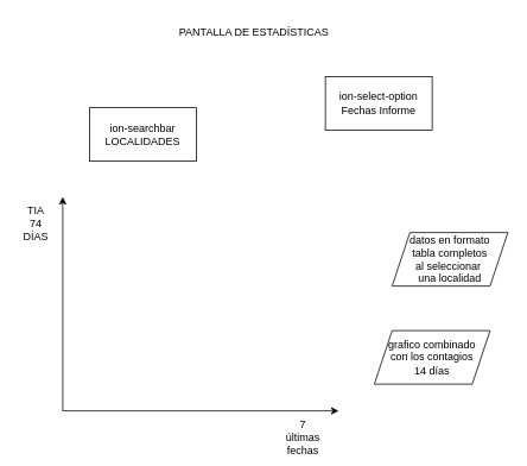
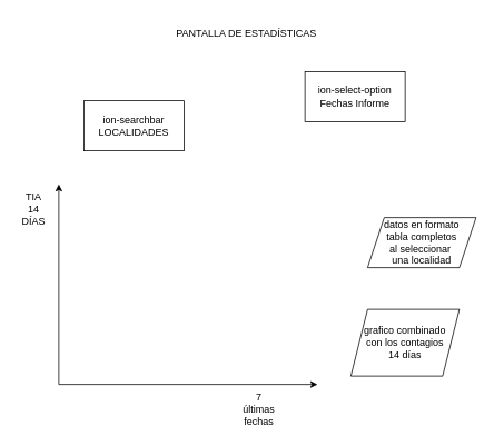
  <mxCell id="0" />
  <mxCell id="1" parent="0" />
  <mxCell id="2" value="ion-searchbar&lt;br&gt;LOCALIDADES" style="whiteSpace=wrap;html=1;rounded=0;" vertex="1" parent="1"><mxGeometry x="100" y="120" width="120" height="60" as="geometry" /></mxCell>
  <mxCell id="3" value="ion-select-option&lt;br&gt;Fechas Informe" style="rounded=0;whiteSpace=wrap;html=1;" vertex="1" parent="1"><mxGeometry x="365" y="85" width="120" height="60" as="geometry" /></mxCell>
  <mxCell id="4" value="" style="endArrow=classic;html=1;" edge="1" parent="1"><mxGeometry width="50" height="50" relative="1" as="geometry"><mxPoint x="70" y="460" as="sourcePoint" /><mxPoint x="70" y="220" as="targetPoint" /></mxGeometry></mxCell>
  <mxCell id="5" value="" style="endArrow=classic;html=1;" edge="1" parent="1"><mxGeometry width="50" height="50" relative="1" as="geometry"><mxPoint x="70" y="460" as="sourcePoint" /><mxPoint x="380" y="460" as="targetPoint" /></mxGeometry></mxCell>
- <mxCell id="6" value="TIA&lt;br&gt;74 DÍAS" style="text;html=1;strokeColor=none;fillColor=none;align=center;verticalAlign=middle;whiteSpace=wrap;rounded=0;" vertex="1" parent="1"><mxGeometry x="20" y="240" width="40" height="20" as="geometry" /></mxCell>
- <mxCell id="7" value="7 últimas fechas" style="text;html=1;strokeColor=none;fillColor=none;align=center;verticalAlign=middle;whiteSpace=wrap;rounded=0;" vertex="1" parent="1"><mxGeometry x="320" y="480" width="40" height="20" as="geometry" /></mxCell>
+ <mxCell id="6" value="TIA&lt;br&gt;14 DÍAS" style="text;html=1;strokeColor=none;fillColor=none;align=center;verticalAlign=middle;whiteSpace=wrap;rounded=0;" vertex="1" parent="1"><mxGeometry x="20" y="240" width="40" height="20" as="geometry" /></mxCell>
+ <mxCell id="7" value="7 últimas fechas" style="text;html=1;strokeColor=none;fillColor=none;align=center;verticalAlign=middle;whiteSpace=wrap;rounded=0;" vertex="1" parent="1"><mxGeometry x="290" y="480" width="40" height="20" as="geometry" /></mxCell>
  <mxCell id="8" value="datos en formato&lt;br&gt;tabla completos&lt;br&gt;al seleccionar&amp;nbsp;&lt;br&gt;una localidad" style="shape=parallelogram;perimeter=parallelogramPerimeter;whiteSpace=wrap;html=1;fixedSize=1;" vertex="1" parent="1"><mxGeometry x="440" y="260" width="130" height="60" as="geometry" /></mxCell>
- <mxCell id="9" value="grafico combinado&lt;br&gt;con los contagios&lt;br&gt;14 días" style="shape=parallelogram;perimeter=parallelogramPerimeter;whiteSpace=wrap;html=1;fixedSize=1;" vertex="1" parent="1"><mxGeometry x="420" y="370" width="130" height="60" as="geometry" /></mxCell>
- <mxCell id="10" value="PANTALLA DE ESTADÍSTICAS" style="text;html=1;strokeColor=none;fillColor=none;align=center;verticalAlign=middle;whiteSpace=wrap;rounded=0;" vertex="1" parent="1"><mxGeometry x="140" y="15" width="290" height="40" as="geometry" /></mxCell>
+ <mxCell id="9" value="grafico combinado&lt;br&gt;con los contagios&lt;br&gt;14 días" style="shape=parallelogram;perimeter=parallelogramPerimeter;whiteSpace=wrap;html=1;fixedSize=1;" vertex="1" parent="1"><mxGeometry x="420" y="370" width="130" height="80" as="geometry" /></mxCell>
+ <mxCell id="10" value="PANTALLA DE ESTADÍSTICAS" style="text;html=1;strokeColor=none;fillColor=none;align=center;verticalAlign=middle;whiteSpace=wrap;rounded=0;" vertex="1" parent="1"><mxGeometry x="150" y="20" width="290" height="40" as="geometry" /></mxCell>
